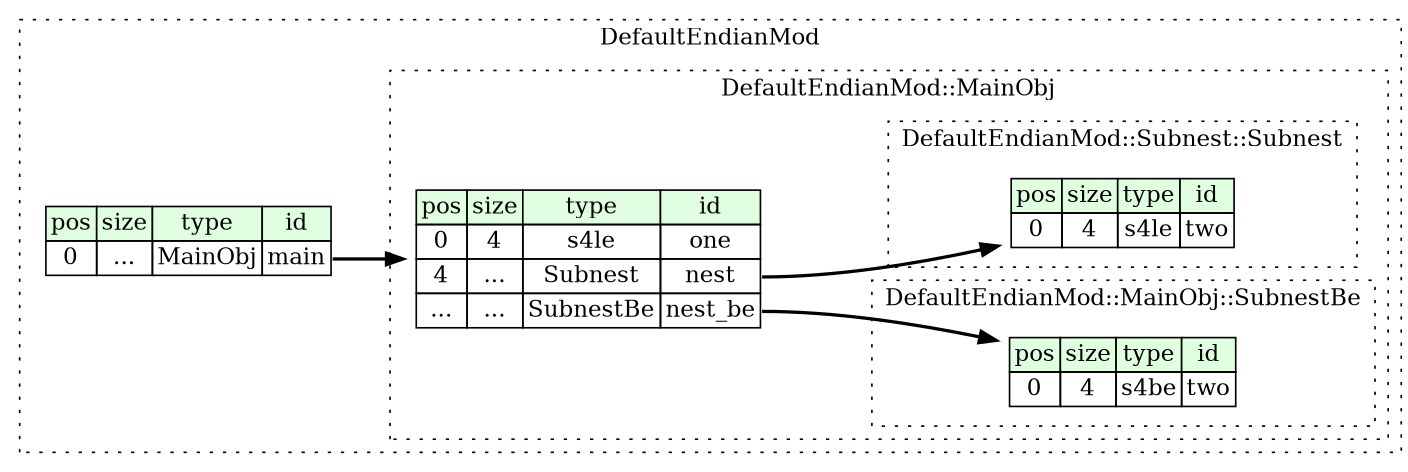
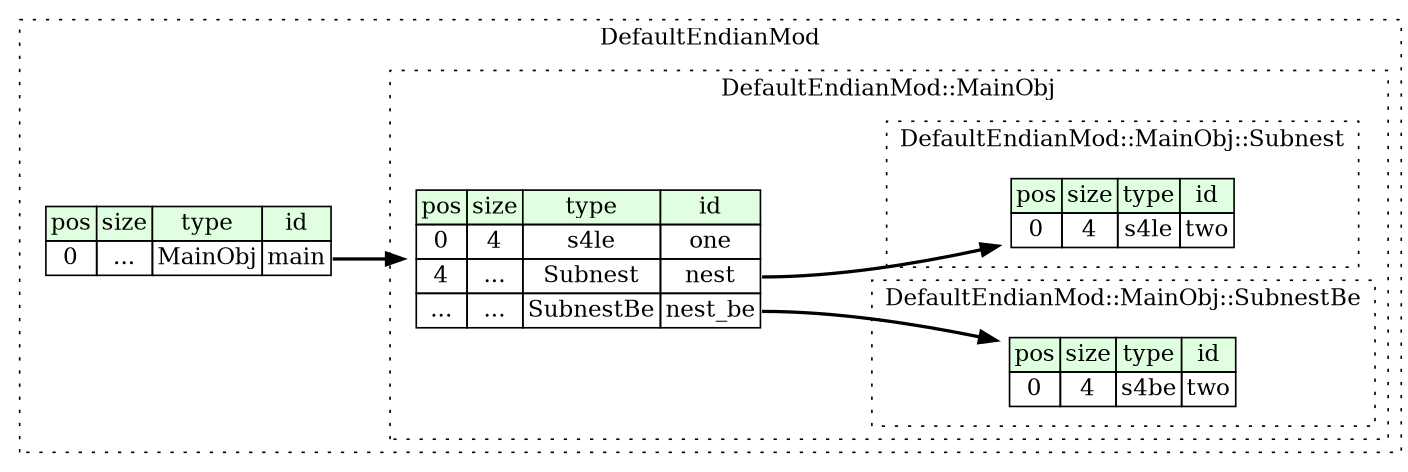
  digraph {
    rankdir=LR
    node [shape=plaintext]
    edge [style=bold]
    n1 [label=<<TABLE BORDER="0" CELLBORDER="1" CELLSPACING="0"> 					<TR><TD BGCOLOR="#E0FFE0">pos</TD><TD BGCOLOR="#E0FFE0">size</TD><TD BGCOLOR="#E0FFE0">type</TD><TD BGCOLOR="#E0FFE0">id</TD></TR> 					<TR><TD PORT="two_pos">0</TD><TD PORT="two_size">4</TD><TD>s4le</TD><TD PORT="two_type">two</TD></TR> 				</TABLE>>]
    n2 [label=<<TABLE BORDER="0" CELLBORDER="1" CELLSPACING="0"> 					<TR><TD BGCOLOR="#E0FFE0">pos</TD><TD BGCOLOR="#E0FFE0">size</TD><TD BGCOLOR="#E0FFE0">type</TD><TD BGCOLOR="#E0FFE0">id</TD></TR> 					<TR><TD PORT="two_pos">0</TD><TD PORT="two_size">4</TD><TD>s4be</TD><TD PORT="two_type">two</TD></TR> 				</TABLE>>]
    n3 [label=<<TABLE BORDER="0" CELLBORDER="1" CELLSPACING="0"> 				<TR><TD BGCOLOR="#E0FFE0">pos</TD><TD BGCOLOR="#E0FFE0">size</TD><TD BGCOLOR="#E0FFE0">type</TD><TD BGCOLOR="#E0FFE0">id</TD></TR> 				<TR><TD PORT="one_pos">0</TD><TD PORT="one_size">4</TD><TD>s4le</TD><TD PORT="one_type">one</TD></TR> 				<TR><TD PORT="nest_pos">4</TD><TD PORT="nest_size">...</TD><TD>Subnest</TD><TD PORT="nest_type">nest</TD></TR> 				<TR><TD PORT="nest_be_pos">...</TD><TD PORT="nest_be_size">...</TD><TD>SubnestBe</TD><TD PORT="nest_be_type">nest_be</TD></TR> 			</TABLE>>]
    n4 [label=<<TABLE BORDER="0" CELLBORDER="1" CELLSPACING="0"> 			<TR><TD BGCOLOR="#E0FFE0">pos</TD><TD BGCOLOR="#E0FFE0">size</TD><TD BGCOLOR="#E0FFE0">type</TD><TD BGCOLOR="#E0FFE0">id</TD></TR> 			<TR><TD PORT="main_pos">0</TD><TD PORT="main_size">...</TD><TD>MainObj</TD><TD PORT="main_type">main</TD></TR> 		</TABLE>>]
    subgraph cluster_1 {
      label=DefaultEndianMod
      style=dotted
      n4
      subgraph cluster_2 {
        label="DefaultEndianMod::MainObj"
        style=dotted
        n3
        subgraph cluster_3 {
-         label="DefaultEndianMod::Subnest::Subnest"
+         label="DefaultEndianMod::MainObj::Subnest"
          style=dotted
          n1
        }
        subgraph cluster_4 {
          label="DefaultEndianMod::MainObj::SubnestBe"
          style=dotted
          n2
        }
      }
    }
    n3 -> n1 [tailport=nest_type]
    n3 -> n2 [tailport=nest_be_type]
    n4 -> n3 [tailport=main_type]
  }
